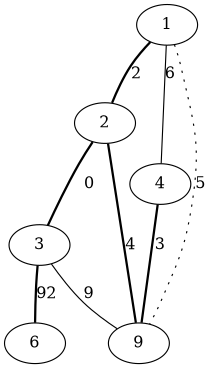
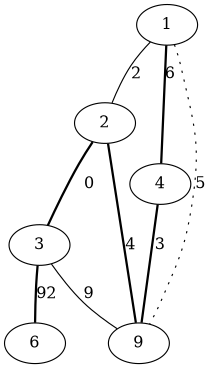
  graph {
    scale=0.5
    edge [style=bold]
    1
    2
    4
    n4 [label=9]
    3
    6
-   1 -- 2 [label=2]
-   1 -- 4 [label=6 style=""]
+   1 -- 2 [label=2 style=solid]
+   1 -- 4 [label=6]
    1 -- n4 [label=5 style=dotted]
    2 -- n4 [label=4]
    2 -- 3 [label=" 0"]
    4 -- n4 [label=3]
    3 -- n4 [label=9 style=""]
    3 -- 6 [label=92]
  }
